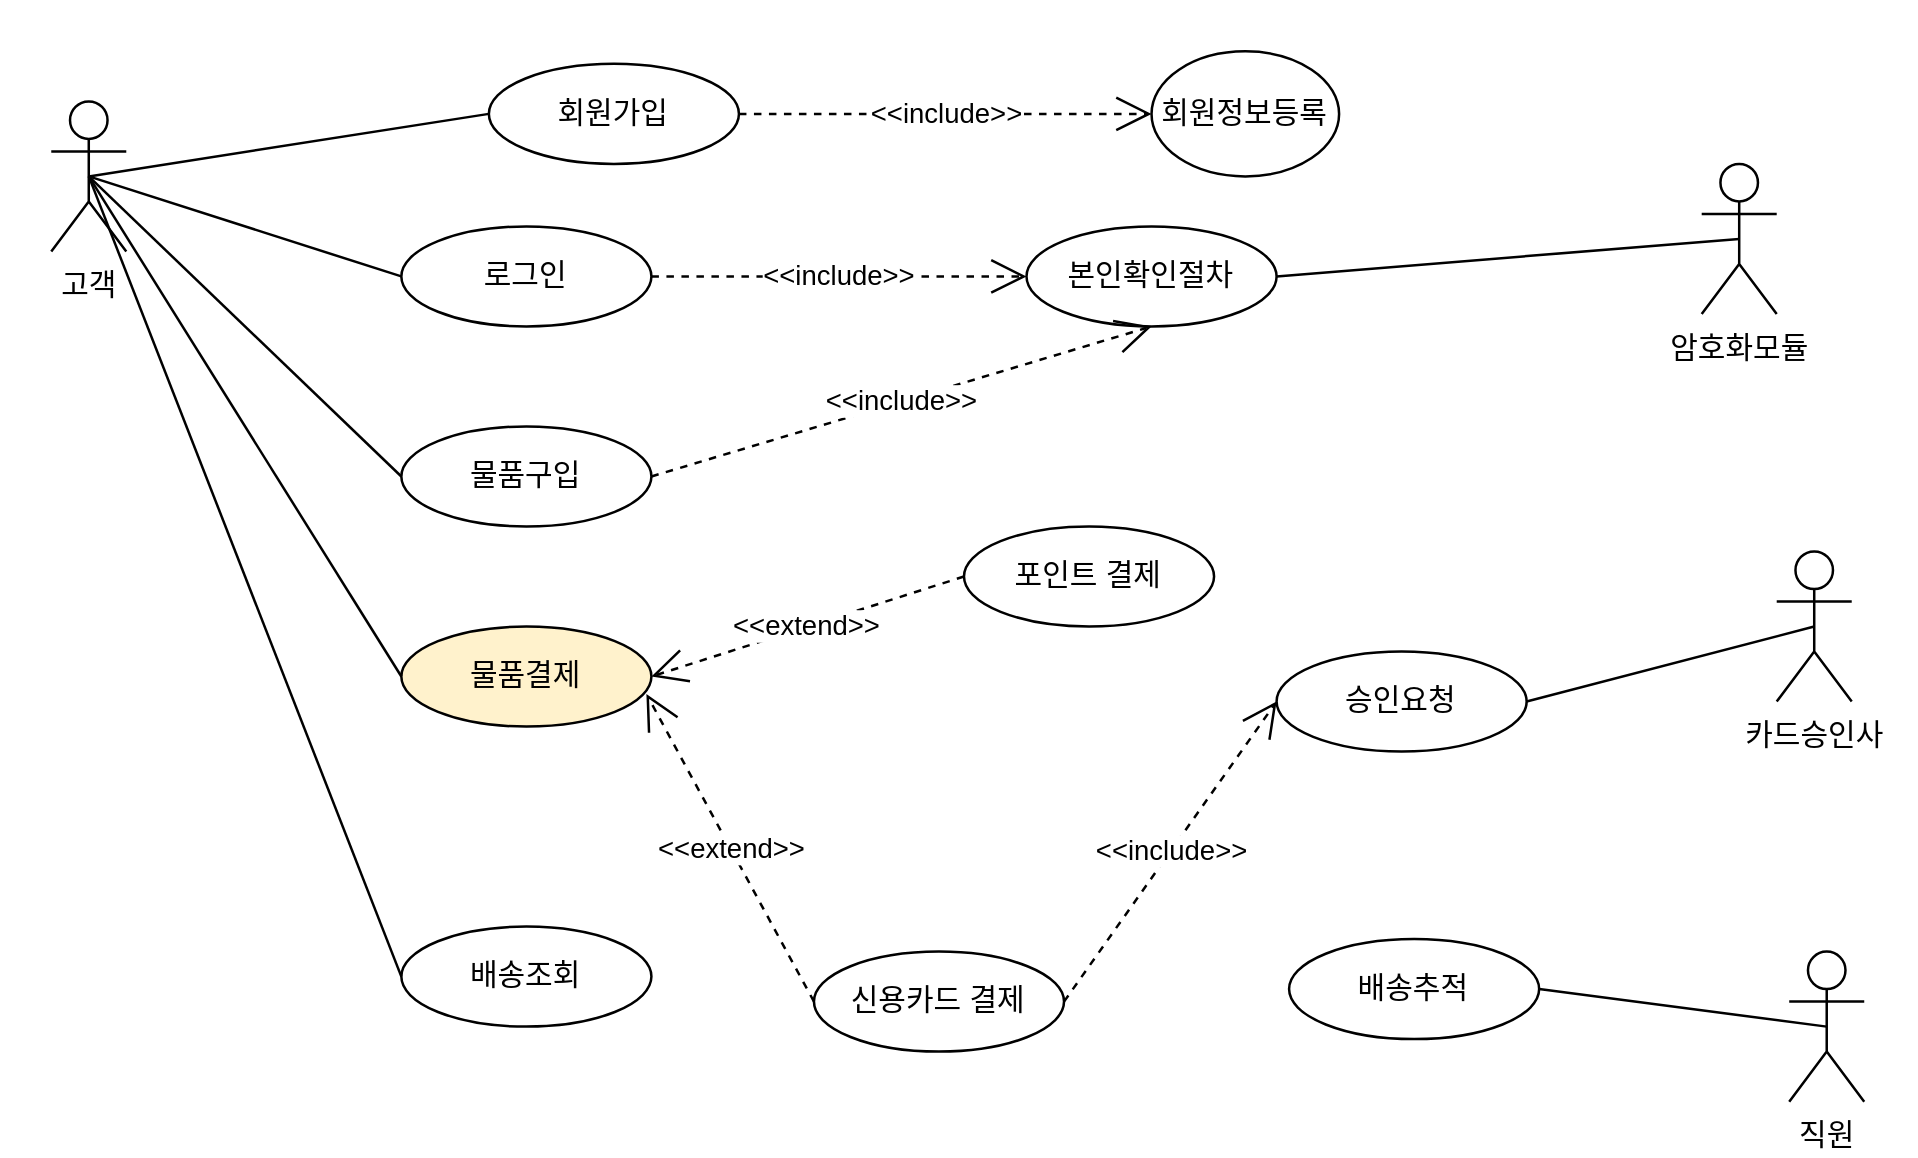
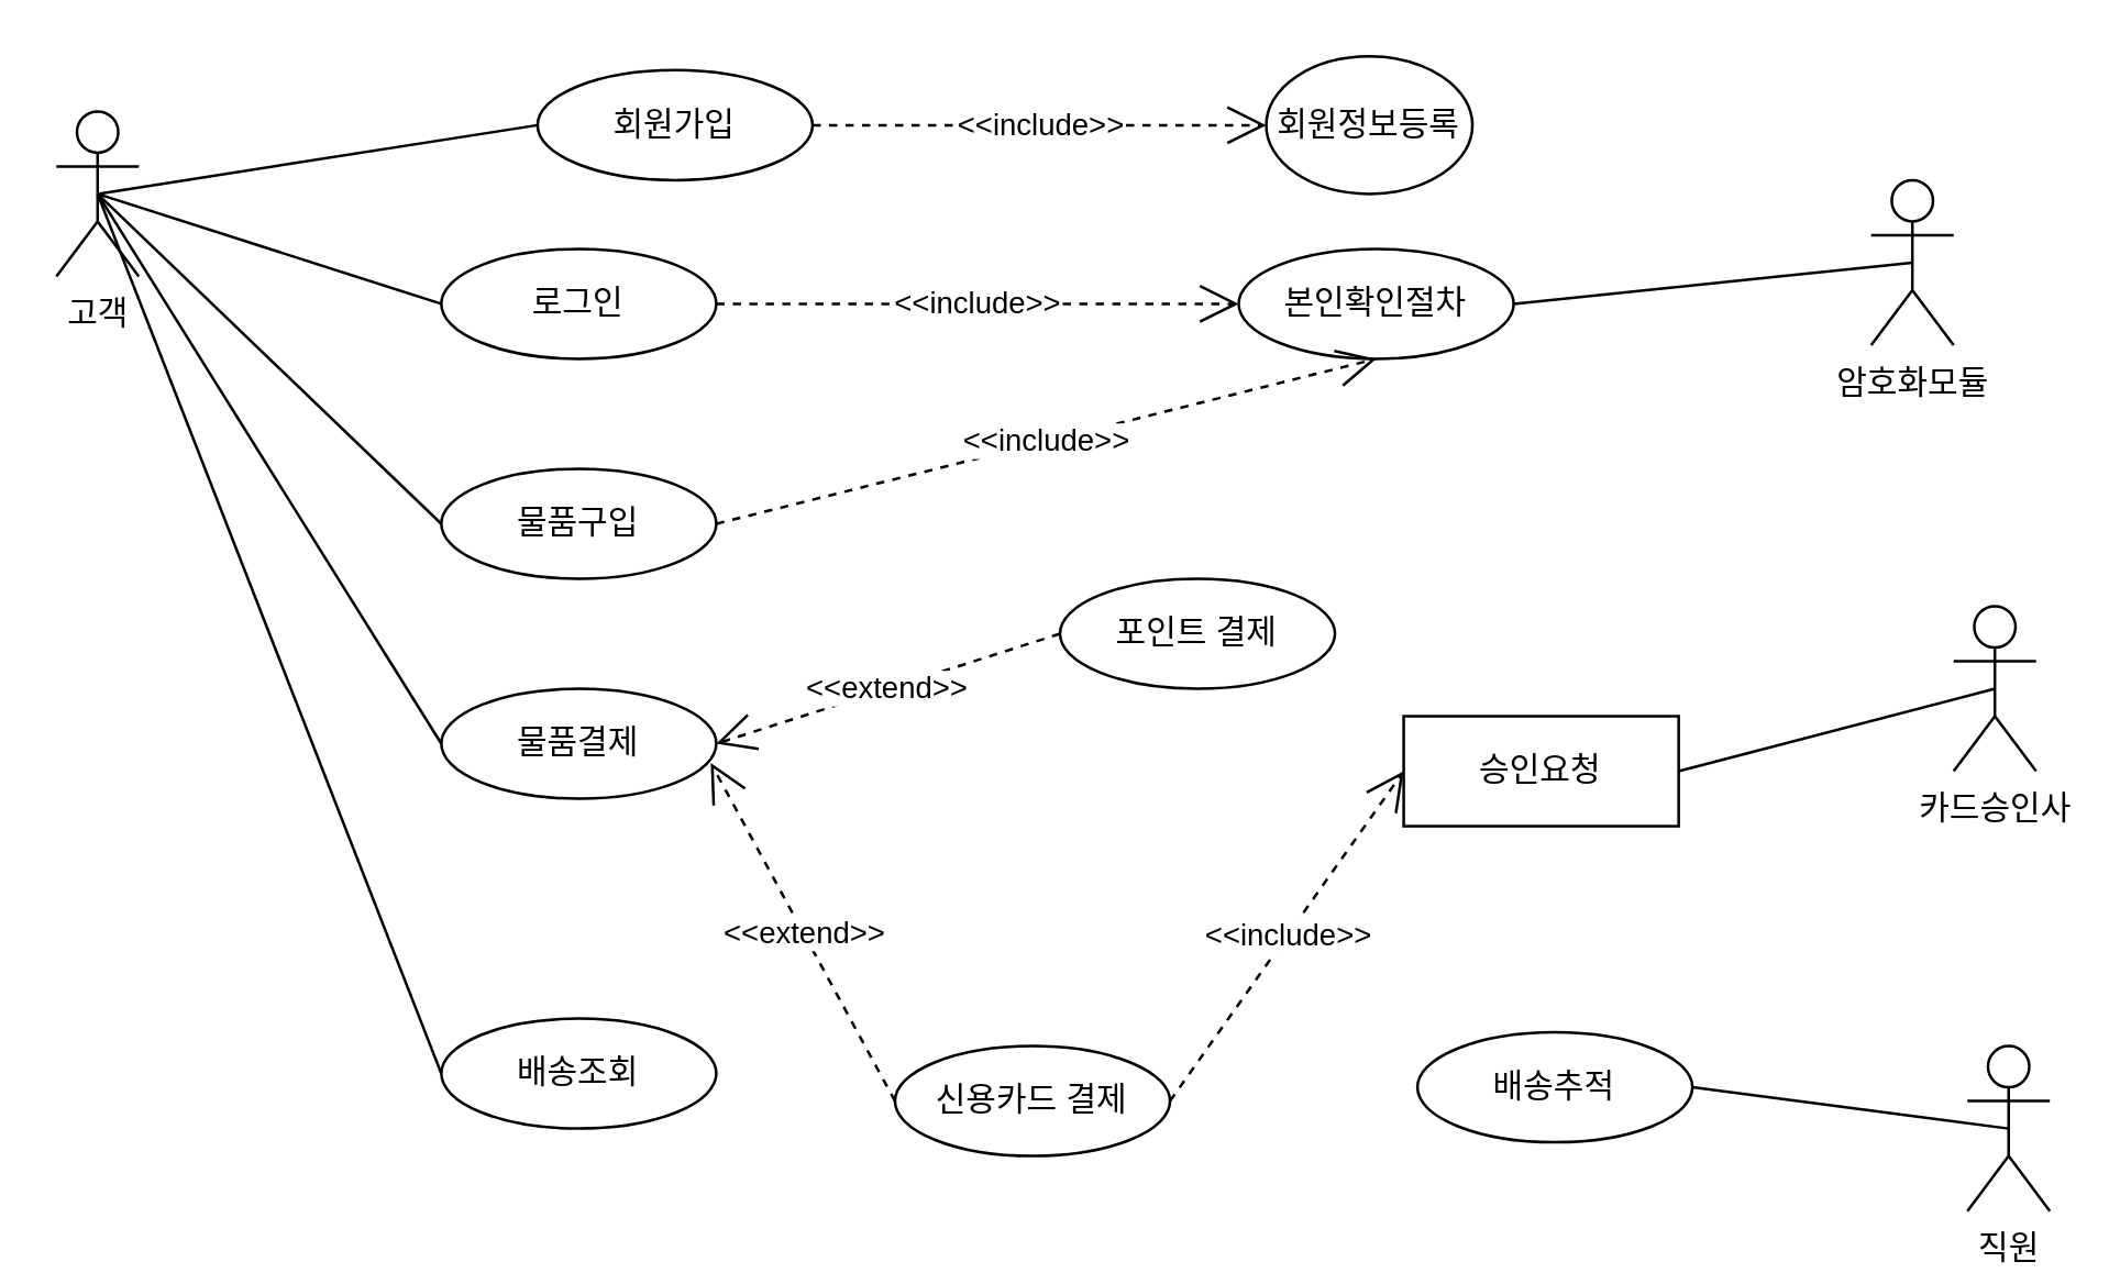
  <mxCell id="0" />
  <mxCell id="1" parent="0" />
  <mxCell id="2" value="고객" style="shape=umlActor;verticalLabelPosition=bottom;verticalAlign=top;html=1;outlineConnect=0;" vertex="1" parent="1"><mxGeometry x="20" y="40" width="30" height="60" as="geometry" /></mxCell>
  <mxCell id="3" value="회원가입" style="ellipse;whiteSpace=wrap;html=1;" vertex="1" parent="1"><mxGeometry x="195" y="25" width="100" height="40" as="geometry" /></mxCell>
  <mxCell id="4" value="회원정보등록" style="ellipse;whiteSpace=wrap;html=1;" vertex="1" parent="1"><mxGeometry x="460" y="20" width="75" height="50" as="geometry" /></mxCell>
  <mxCell id="5" value="로그인" style="ellipse;whiteSpace=wrap;html=1;" vertex="1" parent="1"><mxGeometry x="160" y="90" width="100" height="40" as="geometry" /></mxCell>
- <mxCell id="6" value="본인확인절차" style="ellipse;whiteSpace=wrap;html=1;" vertex="1" parent="1"><mxGeometry x="410" y="90" width="100" height="40" as="geometry" /></mxCell>
+ <mxCell id="6" value="본인확인절차" style="ellipse;whiteSpace=wrap;html=1;" vertex="1" parent="1"><mxGeometry x="450" y="90" width="100" height="40" as="geometry" /></mxCell>
  <mxCell id="7" value="&amp;lt;&amp;lt;include&amp;gt;&amp;gt;" style="endArrow=open;endSize=12;dashed=1;html=1;rounded=0;exitX=1;exitY=0.5;exitDx=0;exitDy=0;entryX=0;entryY=0.5;entryDx=0;entryDy=0;" edge="1" parent="1" source="5" target="6"><mxGeometry width="160" relative="1" as="geometry"><mxPoint x="270" y="80" as="sourcePoint" /><mxPoint x="430" y="80" as="targetPoint" /></mxGeometry></mxCell>
  <mxCell id="8" value="" style="endArrow=none;html=1;rounded=0;entryX=0;entryY=0.5;entryDx=0;entryDy=0;exitX=0.5;exitY=0.5;exitDx=0;exitDy=0;exitPerimeter=0;" edge="1" parent="1" source="2" target="3"><mxGeometry width="50" height="50" relative="1" as="geometry"><mxPoint x="510" y="40" as="sourcePoint" /><mxPoint x="560" y="-10" as="targetPoint" /></mxGeometry></mxCell>
  <mxCell id="9" value="" style="endArrow=none;html=1;rounded=0;entryX=0;entryY=0.5;entryDx=0;entryDy=0;exitX=0.5;exitY=0.5;exitDx=0;exitDy=0;exitPerimeter=0;" edge="1" parent="1" source="2" target="5"><mxGeometry width="50" height="50" relative="1" as="geometry"><mxPoint x="45" y="80" as="sourcePoint" /><mxPoint x="170" y="50" as="targetPoint" /></mxGeometry></mxCell>
  <mxCell id="10" value="물품구입" style="ellipse;whiteSpace=wrap;html=1;" vertex="1" parent="1"><mxGeometry x="160" y="170" width="100" height="40" as="geometry" /></mxCell>
  <mxCell id="11" value="" style="endArrow=none;html=1;rounded=0;entryX=0;entryY=0.5;entryDx=0;entryDy=0;exitX=0.5;exitY=0.5;exitDx=0;exitDy=0;exitPerimeter=0;" edge="1" parent="1" source="2" target="10"><mxGeometry width="50" height="50" relative="1" as="geometry"><mxPoint x="45" y="80" as="sourcePoint" /><mxPoint x="170" y="120" as="targetPoint" /></mxGeometry></mxCell>
- <mxCell id="12" value="물품결제" style="ellipse;whiteSpace=wrap;html=1;fillColor=#fff2cc;" vertex="1" parent="1"><mxGeometry x="160" y="250" width="100" height="40" as="geometry" /></mxCell>
+ <mxCell id="12" value="물품결제" style="ellipse;whiteSpace=wrap;html=1;" vertex="1" parent="1"><mxGeometry x="160" y="250" width="100" height="40" as="geometry" /></mxCell>
  <mxCell id="13" value="포인트 결제" style="ellipse;whiteSpace=wrap;html=1;" vertex="1" parent="1"><mxGeometry x="385" y="210" width="100" height="40" as="geometry" /></mxCell>
  <mxCell id="14" value="신용카드 결제" style="ellipse;whiteSpace=wrap;html=1;" vertex="1" parent="1"><mxGeometry x="325" y="380" width="100" height="40" as="geometry" /></mxCell>
  <mxCell id="15" value="&amp;lt;&amp;lt;extend&amp;gt;&amp;gt;" style="endArrow=open;endSize=12;dashed=1;html=1;rounded=0;exitX=0;exitY=0.5;exitDx=0;exitDy=0;entryX=1;entryY=0.5;entryDx=0;entryDy=0;" edge="1" parent="1" source="13" target="12"><mxGeometry width="160" relative="1" as="geometry"><mxPoint x="270" y="200" as="sourcePoint" /><mxPoint x="520" y="140" as="targetPoint" /></mxGeometry></mxCell>
  <mxCell id="16" value="&amp;lt;&amp;lt;extend&amp;gt;&amp;gt;" style="endArrow=open;endSize=12;dashed=1;html=1;rounded=0;exitX=0;exitY=0.5;exitDx=0;exitDy=0;entryX=0.98;entryY=0.675;entryDx=0;entryDy=0;entryPerimeter=0;" edge="1" parent="1" source="14" target="12"><mxGeometry width="160" relative="1" as="geometry"><mxPoint x="320" y="250" as="sourcePoint" /><mxPoint x="270" y="280" as="targetPoint" /></mxGeometry></mxCell>
- <mxCell id="17" value="승인요청" style="ellipse;whiteSpace=wrap;html=1;" vertex="1" parent="1"><mxGeometry x="510" y="260" width="100" height="40" as="geometry" /></mxCell>
+ <mxCell id="17" value="승인요청" style="whiteSpace=wrap;html=1;rounded=0;" vertex="1" parent="1"><mxGeometry x="510" y="260" width="100" height="40" as="geometry" /></mxCell>
  <mxCell id="18" value="&amp;lt;&amp;lt;include&amp;gt;&amp;gt;" style="endArrow=open;endSize=12;dashed=1;html=1;rounded=0;exitX=1;exitY=0.5;exitDx=0;exitDy=0;entryX=0;entryY=0.5;entryDx=0;entryDy=0;" edge="1" parent="1" source="3" target="4"><mxGeometry width="160" relative="1" as="geometry"><mxPoint x="270" y="120" as="sourcePoint" /><mxPoint x="470" y="120" as="targetPoint" /></mxGeometry></mxCell>
  <mxCell id="19" value="&amp;lt;&amp;lt;include&amp;gt;&amp;gt;" style="endArrow=open;endSize=12;dashed=1;html=1;rounded=0;exitX=1;exitY=0.5;exitDx=0;exitDy=0;entryX=0.5;entryY=1;entryDx=0;entryDy=0;" edge="1" parent="1" source="10" target="6"><mxGeometry width="160" relative="1" as="geometry"><mxPoint x="270" y="50" as="sourcePoint" /><mxPoint x="470" y="50" as="targetPoint" /></mxGeometry></mxCell>
  <mxCell id="20" value="&amp;lt;&amp;lt;include&amp;gt;&amp;gt;" style="endArrow=open;endSize=12;dashed=1;html=1;rounded=0;exitX=1;exitY=0.5;exitDx=0;exitDy=0;entryX=0;entryY=0.5;entryDx=0;entryDy=0;" edge="1" parent="1" source="14" target="17"><mxGeometry width="160" relative="1" as="geometry"><mxPoint x="270" y="200" as="sourcePoint" /><mxPoint x="520" y="140" as="targetPoint" /></mxGeometry></mxCell>
  <mxCell id="21" value="카드승인사" style="shape=umlActor;verticalLabelPosition=bottom;verticalAlign=top;html=1;outlineConnect=0;" vertex="1" parent="1"><mxGeometry x="710" y="220" width="30" height="60" as="geometry" /></mxCell>
  <mxCell id="22" value="" style="endArrow=none;html=1;rounded=0;entryX=0.5;entryY=0.5;entryDx=0;entryDy=0;entryPerimeter=0;exitX=1;exitY=0.5;exitDx=0;exitDy=0;" edge="1" parent="1" source="17" target="21"><mxGeometry width="50" height="50" relative="1" as="geometry"><mxPoint x="510" y="120" as="sourcePoint" /><mxPoint x="560" y="70" as="targetPoint" /></mxGeometry></mxCell>
  <mxCell id="23" value="" style="endArrow=none;html=1;rounded=0;entryX=0;entryY=0.5;entryDx=0;entryDy=0;exitX=0.5;exitY=0.5;exitDx=0;exitDy=0;exitPerimeter=0;" edge="1" parent="1" source="2" target="12"><mxGeometry width="50" height="50" relative="1" as="geometry"><mxPoint x="45" y="80" as="sourcePoint" /><mxPoint x="170" y="200" as="targetPoint" /></mxGeometry></mxCell>
  <mxCell id="24" value="배송조회" style="ellipse;whiteSpace=wrap;html=1;" vertex="1" parent="1"><mxGeometry x="160" y="370" width="100" height="40" as="geometry" /></mxCell>
  <mxCell id="25" value="" style="endArrow=none;html=1;rounded=0;entryX=0;entryY=0.5;entryDx=0;entryDy=0;exitX=0.5;exitY=0.5;exitDx=0;exitDy=0;exitPerimeter=0;" edge="1" parent="1" source="2" target="24"><mxGeometry width="50" height="50" relative="1" as="geometry"><mxPoint x="45" y="80" as="sourcePoint" /><mxPoint x="170" y="280" as="targetPoint" /></mxGeometry></mxCell>
  <mxCell id="26" value="직원" style="shape=umlActor;verticalLabelPosition=bottom;verticalAlign=top;html=1;outlineConnect=0;" vertex="1" parent="1"><mxGeometry x="715" y="380" width="30" height="60" as="geometry" /></mxCell>
  <mxCell id="27" value="배송추적" style="ellipse;whiteSpace=wrap;html=1;" vertex="1" parent="1"><mxGeometry x="515" y="375" width="100" height="40" as="geometry" /></mxCell>
  <mxCell id="28" value="" style="endArrow=none;html=1;rounded=0;entryX=0.5;entryY=0.5;entryDx=0;entryDy=0;entryPerimeter=0;exitX=1;exitY=0.5;exitDx=0;exitDy=0;" edge="1" parent="1" source="27" target="26"><mxGeometry width="50" height="50" relative="1" as="geometry"><mxPoint x="620" y="290" as="sourcePoint" /><mxPoint x="735" y="260" as="targetPoint" /></mxGeometry></mxCell>
  <mxCell id="29" value="암호화모듈" style="shape=umlActor;verticalLabelPosition=bottom;verticalAlign=top;html=1;outlineConnect=0;" vertex="1" parent="1"><mxGeometry x="680" y="65" width="30" height="60" as="geometry" /></mxCell>
  <mxCell id="30" value="" style="endArrow=none;html=1;rounded=0;entryX=0.5;entryY=0.5;entryDx=0;entryDy=0;entryPerimeter=0;exitX=1;exitY=0.5;exitDx=0;exitDy=0;" edge="1" parent="1" source="6" target="29"><mxGeometry width="50" height="50" relative="1" as="geometry"><mxPoint x="560" y="110" as="sourcePoint" /><mxPoint x="560" y="80" as="targetPoint" /></mxGeometry></mxCell>
